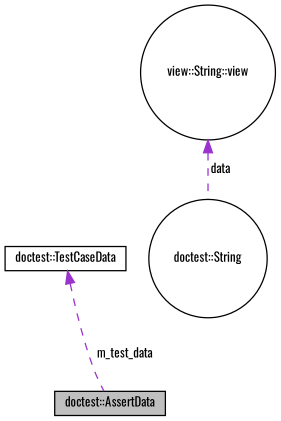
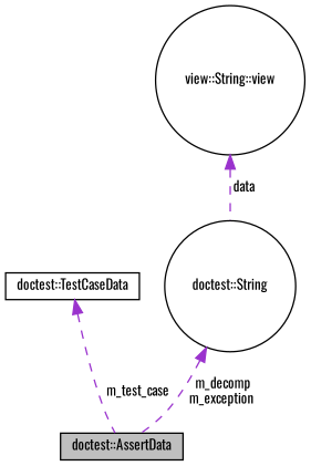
  digraph {
    fontname=Oswald
    node [color=black fillcolor=white fontname=Oswald fontsize=10 shape=box style=filled]
    edge [color=darkorchid3 dir=back fontname=Oswald fontsize=10 labelfontname=Helvetica labelfontsize=10 style=dashed]
    n1 [fillcolor=grey75 fontcolor=black height=0.2 label="doctest::AssertData" width=0.4]
    n2 [height=0.2 label="doctest::TestCaseData" width=0.4]
    n3 [height=0.2 label="doctest::String" shape=circle width=0.4]
    n4 [height=0.2 label="view::String::view" shape=circle width=0.4]
-   n2 -> n1 [label=" m_test_data"]
+   n2 -> n1 [label=" m_test_case"]
+   n3 -> n1 [label=" m_decomp\nm_exception"]
    n4 -> n3 [label=" data"]
  }
